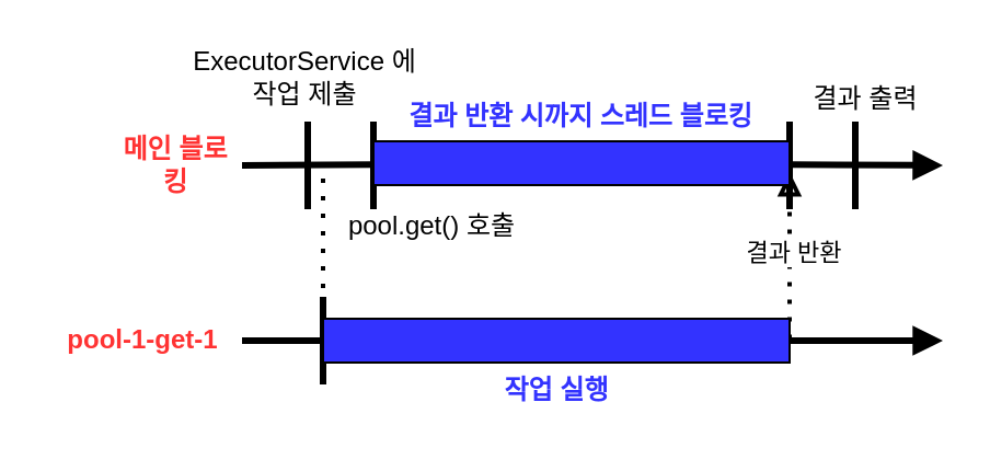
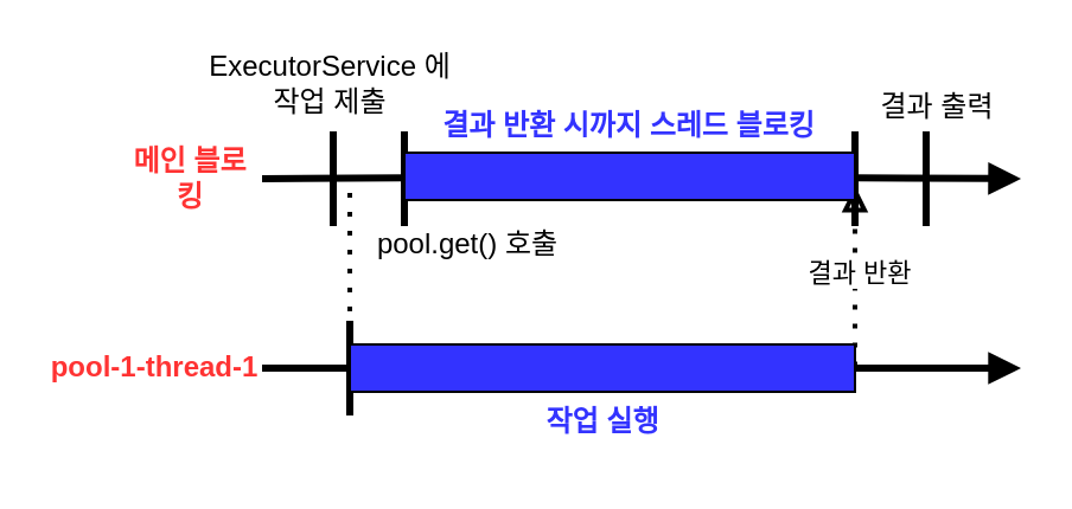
  <mxCell id="0" />
  <mxCell id="1" parent="0" />
  <mxCell id="2" value="" style="endArrow=block;html=1;rounded=0;endFill=1;strokeWidth=3;" edge="1" parent="1" source="18"><mxGeometry width="50" height="50" relative="1" as="geometry"><mxPoint x="110" y="75" as="sourcePoint" /><mxPoint x="430" y="75" as="targetPoint" /></mxGeometry></mxCell>
  <mxCell id="3" value="" style="endArrow=none;html=1;rounded=0;strokeWidth=3;" edge="1" parent="1"><mxGeometry width="50" height="50" relative="1" as="geometry"><mxPoint x="140" y="95" as="sourcePoint" /><mxPoint x="140" y="55" as="targetPoint" /></mxGeometry></mxCell>
  <mxCell id="4" value="" style="endArrow=none;html=1;rounded=0;strokeWidth=3;" edge="1" parent="1"><mxGeometry width="50" height="50" relative="1" as="geometry"><mxPoint x="170" y="95" as="sourcePoint" /><mxPoint x="170" y="55" as="targetPoint" /></mxGeometry></mxCell>
  <mxCell id="5" value="" style="endArrow=none;html=1;rounded=0;strokeWidth=3;" edge="1" parent="1"><mxGeometry width="50" height="50" relative="1" as="geometry"><mxPoint x="360" y="95" as="sourcePoint" /><mxPoint x="360" y="55" as="targetPoint" /></mxGeometry></mxCell>
  <mxCell id="6" value="" style="endArrow=block;html=1;rounded=0;endFill=1;strokeWidth=3;" edge="1" parent="1"><mxGeometry width="50" height="50" relative="1" as="geometry"><mxPoint x="110" y="155" as="sourcePoint" /><mxPoint x="430" y="155" as="targetPoint" /></mxGeometry></mxCell>
  <mxCell id="7" value="" style="endArrow=none;html=1;rounded=0;strokeWidth=3;" edge="1" parent="1"><mxGeometry width="50" height="50" relative="1" as="geometry"><mxPoint x="147" y="175" as="sourcePoint" /><mxPoint x="147" y="135" as="targetPoint" /></mxGeometry></mxCell>
  <mxCell id="8" value="" style="endArrow=none;html=1;rounded=0;strokeWidth=3;" edge="1" parent="1"><mxGeometry width="50" height="50" relative="1" as="geometry"><mxPoint x="390" y="95" as="sourcePoint" /><mxPoint x="390" y="55" as="targetPoint" /></mxGeometry></mxCell>
  <mxCell id="9" value="ExecutorService 에 작업 제출" style="text;html=1;align=center;verticalAlign=middle;whiteSpace=wrap;rounded=0;" vertex="1" parent="1"><mxGeometry x="84" y="20" width="110" height="30" as="geometry" /></mxCell>
  <mxCell id="10" value="pool.get() 호출" style="text;html=1;align=center;verticalAlign=middle;whiteSpace=wrap;rounded=0;" vertex="1" parent="1"><mxGeometry x="147" y="88" width="100" height="30" as="geometry" /></mxCell>
  <mxCell id="11" value="" style="endArrow=none;dashed=1;html=1;dashPattern=1 3;strokeWidth=2;rounded=0;" edge="1" parent="1"><mxGeometry width="50" height="50" relative="1" as="geometry"><mxPoint x="147" y="155" as="sourcePoint" /><mxPoint x="147" y="75" as="targetPoint" /></mxGeometry></mxCell>
  <mxCell id="12" value="" style="endArrow=none;dashed=1;html=1;dashPattern=1 3;strokeWidth=2;rounded=0;endFill=1;startArrow=block;startFill=0;" edge="1" parent="1"><mxGeometry width="50" height="50" relative="1" as="geometry"><mxPoint x="360" y="78" as="sourcePoint" /><mxPoint x="360" y="158" as="targetPoint" /></mxGeometry></mxCell>
  <mxCell id="13" value="결과 반환" style="edgeLabel;html=1;align=center;verticalAlign=middle;resizable=0;points=[];" vertex="1" connectable="0" parent="12"><mxGeometry y="3" relative="1" as="geometry"><mxPoint x="-2" y="-4" as="offset" /></mxGeometry></mxCell>
  <mxCell id="14" value="결과 출력" style="text;html=1;align=center;verticalAlign=middle;whiteSpace=wrap;rounded=0;" vertex="1" parent="1"><mxGeometry x="365" y="30" width="60" height="30" as="geometry" /></mxCell>
  <mxCell id="15" value="" style="rounded=0;whiteSpace=wrap;html=1;fillColor=#3333FF;" vertex="1" parent="1"><mxGeometry x="147" y="145" width="213" height="20" as="geometry" /></mxCell>
  <mxCell id="16" value="작업 실행" style="text;html=1;align=center;verticalAlign=middle;whiteSpace=wrap;rounded=0;fontColor=#3333FF;fontStyle=1" vertex="1" parent="1"><mxGeometry x="223.5" y="163" width="60" height="30" as="geometry" /></mxCell>
  <mxCell id="17" value="" style="endArrow=none;html=1;rounded=0;endFill=1;strokeWidth=3;startFill=0;" edge="1" parent="1" target="18"><mxGeometry width="50" height="50" relative="1" as="geometry"><mxPoint x="110" y="75" as="sourcePoint" /><mxPoint x="430" y="75" as="targetPoint" /></mxGeometry></mxCell>
  <mxCell id="18" value="" style="rounded=0;whiteSpace=wrap;html=1;fillColor=#3333FF;" vertex="1" parent="1"><mxGeometry x="170" y="64" width="190" height="20" as="geometry" /></mxCell>
  <mxCell id="19" value="결과 반환 시까지 스레드 블로킹" style="text;html=1;align=center;verticalAlign=middle;whiteSpace=wrap;rounded=0;fontColor=#3333FF;fontStyle=1" vertex="1" parent="1"><mxGeometry x="180" y="38" width="170" height="30" as="geometry" /></mxCell>
  <mxCell id="20" value="메인 블로킹" style="text;html=1;align=center;verticalAlign=middle;whiteSpace=wrap;rounded=0;fontStyle=1;fontColor=#FF3333;" vertex="1" parent="1"><mxGeometry x="50" y="60" width="60" height="30" as="geometry" /></mxCell>
- <mxCell id="21" value="pool-1-get-1" style="text;html=1;align=center;verticalAlign=middle;whiteSpace=wrap;rounded=0;fontStyle=1;fontColor=#FF3333;" vertex="1" parent="1"><mxGeometry x="20" y="140" width="90" height="30" as="geometry" /></mxCell>
+ <mxCell id="21" value="pool-1-thread-1" style="text;html=1;align=center;verticalAlign=middle;whiteSpace=wrap;rounded=0;fontStyle=1;fontColor=#FF3333;" vertex="1" parent="1"><mxGeometry x="20" y="140" width="90" height="30" as="geometry" /></mxCell>
